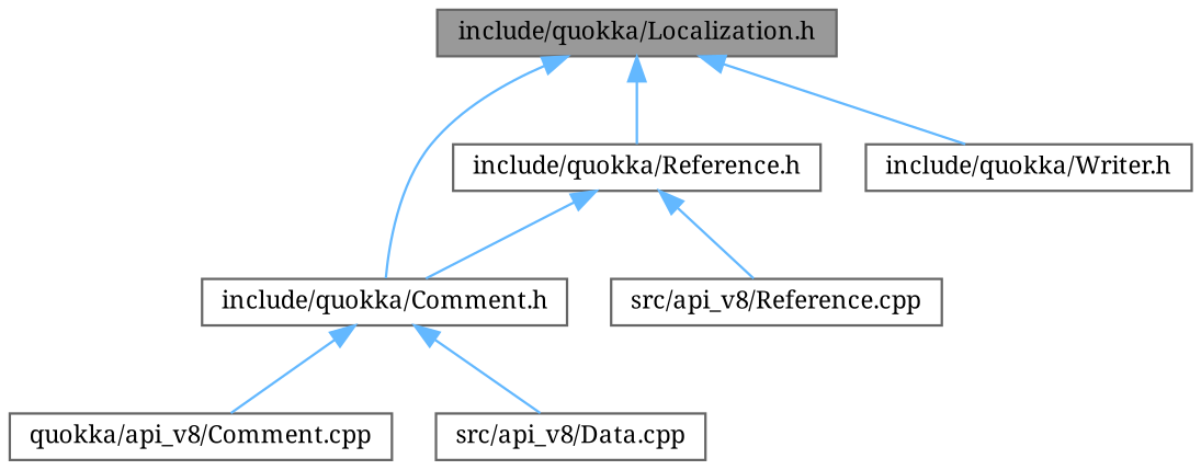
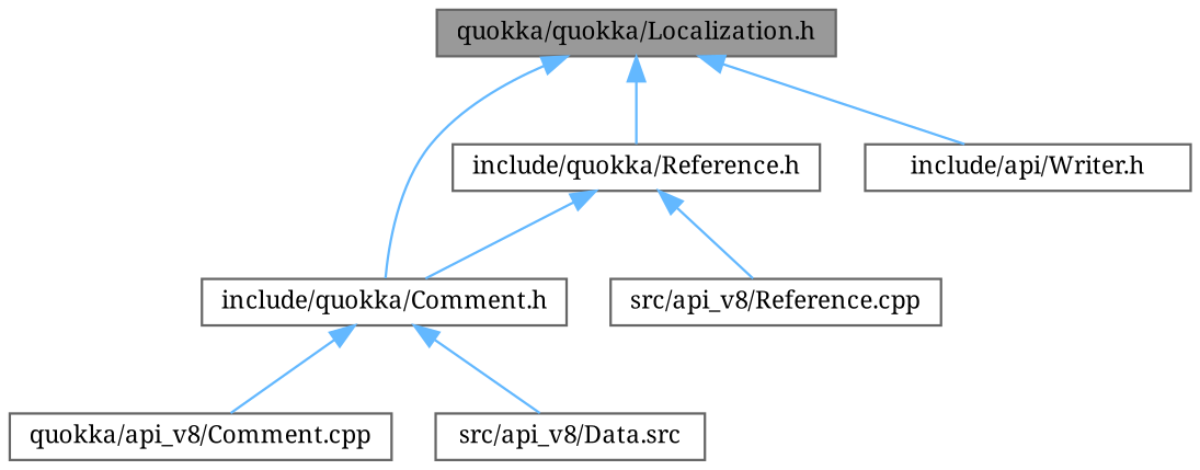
  digraph {
    fontname="Noto Serif"
    node [color=grey40 fillcolor=white fontname="Noto Serif" fontsize=10 shape=box style=filled]
    edge [color=steelblue1 dir=back fontname="Noto Serif" fontsize=10 labelfontname=Helvetica labelfontsize=10 style=solid]
-   n1 [color=gray40 fillcolor=grey60 fontcolor=black height=0.2 label="include/quokka/Localization.h" width=0.4]
+   n1 [color=gray40 fillcolor=grey60 fontcolor=black height=0.2 label="quokka/quokka/Localization.h" width=0.4]
    n2 [height=0.2 label="include/quokka/Comment.h" width=0.4]
    n3 [height=0.2 label="include/quokka/Reference.h" width=0.4]
-   n4 [height=0.2 label="include/quokka/Writer.h" width=0.4]
+   n4 [height=0.2 label="include/api/Writer.h" width=0.4]
    n5 [height=0.2 label="quokka/api_v8/Comment.cpp" width=0.4]
-   n6 [height=0.2 label="src/api_v8/Data.cpp" width=0.4]
+   n6 [height=0.2 label="src/api_v8/Data.src" width=0.4]
    n7 [height=0.2 label="src/api_v8/Reference.cpp" width=0.4]
    n1 -> n2
    n1 -> n3
    n1 -> n4
    n2 -> n5
    n2 -> n6
    n3 -> n2
    n3 -> n7
  }
